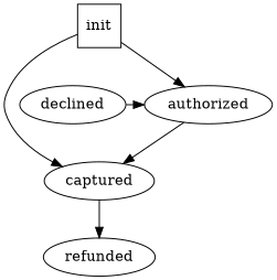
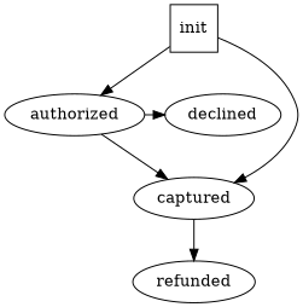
  digraph {
    authorized
    declined
    captured
    init [shape=square]
    refunded
    subgraph sub_1 {
      rank=same
      authorized
      declined
    }
-   declined -> authorized
+   authorized -> declined
    authorized -> captured
    captured -> refunded
    init -> authorized
    init -> captured
  }
